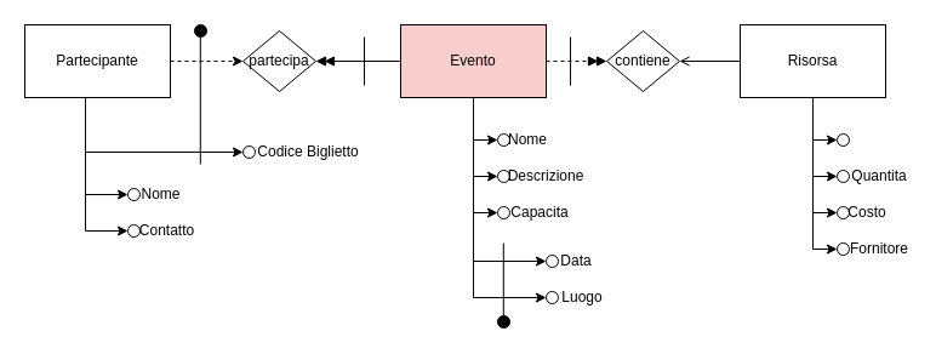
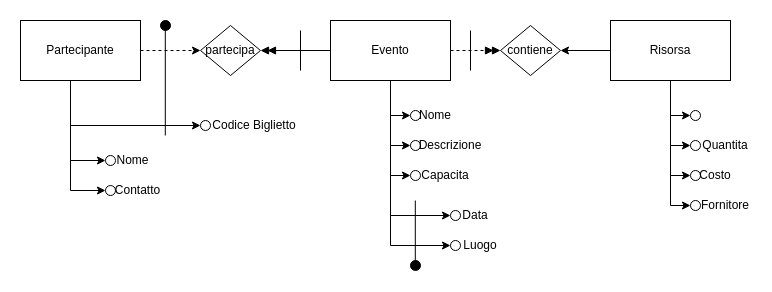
  <mxCell id="0" />
  <mxCell id="1" parent="0" />
  <mxCell id="2" style="edgeStyle=orthogonalEdgeStyle;rounded=0;orthogonalLoop=1;jettySize=auto;html=1;entryX=0;entryY=0.5;entryDx=0;entryDy=0;" edge="1" parent="1" source="9" target="21"><mxGeometry relative="1" as="geometry" /></mxCell>
  <mxCell id="3" style="edgeStyle=orthogonalEdgeStyle;rounded=0;orthogonalLoop=1;jettySize=auto;html=1;entryX=0;entryY=0.5;entryDx=0;entryDy=0;" edge="1" parent="1" source="9" target="23"><mxGeometry relative="1" as="geometry" /></mxCell>
  <mxCell id="4" style="edgeStyle=orthogonalEdgeStyle;rounded=0;orthogonalLoop=1;jettySize=auto;html=1;entryX=0;entryY=0.5;entryDx=0;entryDy=0;" edge="1" parent="1" source="9" target="25"><mxGeometry relative="1" as="geometry" /></mxCell>
  <mxCell id="5" style="edgeStyle=orthogonalEdgeStyle;rounded=0;orthogonalLoop=1;jettySize=auto;html=1;entryX=0;entryY=0.5;entryDx=0;entryDy=0;" edge="1" parent="1" source="9" target="27"><mxGeometry relative="1" as="geometry" /></mxCell>
  <mxCell id="6" style="edgeStyle=orthogonalEdgeStyle;rounded=0;orthogonalLoop=1;jettySize=auto;html=1;entryX=0;entryY=0.5;entryDx=0;entryDy=0;" edge="1" parent="1" source="9" target="29"><mxGeometry relative="1" as="geometry" /></mxCell>
  <mxCell id="7" value="" style="edgeStyle=orthogonalEdgeStyle;rounded=0;orthogonalLoop=1;jettySize=auto;html=1;endArrow=doubleBlock;endFill=1;dashed=1;" edge="1" parent="1" source="9" target="42"><mxGeometry relative="1" as="geometry" /></mxCell>
  <mxCell id="8" style="edgeStyle=orthogonalEdgeStyle;rounded=0;orthogonalLoop=1;jettySize=auto;html=1;entryX=1;entryY=0.5;entryDx=0;entryDy=0;endArrow=doubleBlock;endFill=1;" edge="1" parent="1" source="9" target="43"><mxGeometry relative="1" as="geometry" /></mxCell>
- <mxCell id="9" value="Evento" style="rounded=0;whiteSpace=wrap;html=1;fillColor=#f8cecc;" vertex="1" parent="1"><mxGeometry x="330" y="20" width="120" height="60" as="geometry" /></mxCell>
+ <mxCell id="9" value="Evento" style="rounded=0;whiteSpace=wrap;html=1;" vertex="1" parent="1"><mxGeometry x="330" y="20" width="120" height="60" as="geometry" /></mxCell>
  <mxCell id="10" style="edgeStyle=orthogonalEdgeStyle;rounded=0;orthogonalLoop=1;jettySize=auto;html=1;entryX=0;entryY=0.5;entryDx=0;entryDy=0;" edge="1" parent="1" source="14" target="31"><mxGeometry relative="1" as="geometry"><Array as="points"><mxPoint x="70" y="160" /></Array></mxGeometry></mxCell>
  <mxCell id="11" style="edgeStyle=orthogonalEdgeStyle;rounded=0;orthogonalLoop=1;jettySize=auto;html=1;entryX=0;entryY=0.5;entryDx=0;entryDy=0;" edge="1" parent="1" source="14" target="33"><mxGeometry relative="1" as="geometry"><Array as="points"><mxPoint x="70" y="190" /></Array></mxGeometry></mxCell>
  <mxCell id="12" style="edgeStyle=orthogonalEdgeStyle;rounded=0;orthogonalLoop=1;jettySize=auto;html=1;entryX=0;entryY=0.5;entryDx=0;entryDy=0;dashed=1;" edge="1" parent="1" source="14" target="43"><mxGeometry relative="1" as="geometry" /></mxCell>
  <mxCell id="13" style="edgeStyle=orthogonalEdgeStyle;rounded=0;orthogonalLoop=1;jettySize=auto;html=1;entryX=0;entryY=0.5;entryDx=0;entryDy=0;" edge="1" parent="1" source="14" target="48"><mxGeometry relative="1" as="geometry"><Array as="points"><mxPoint x="70" y="125" /></Array></mxGeometry></mxCell>
  <mxCell id="14" value="Partecipante" style="rounded=0;whiteSpace=wrap;html=1;" vertex="1" parent="1"><mxGeometry x="20" y="20" width="120" height="60" as="geometry" /></mxCell>
  <mxCell id="15" style="edgeStyle=orthogonalEdgeStyle;rounded=0;orthogonalLoop=1;jettySize=auto;html=1;entryX=0;entryY=0.5;entryDx=0;entryDy=0;" edge="1" parent="1" source="20" target="35"><mxGeometry relative="1" as="geometry" /></mxCell>
  <mxCell id="16" style="edgeStyle=orthogonalEdgeStyle;rounded=0;orthogonalLoop=1;jettySize=auto;html=1;entryX=0;entryY=0.5;entryDx=0;entryDy=0;" edge="1" parent="1" source="20" target="36"><mxGeometry relative="1" as="geometry" /></mxCell>
  <mxCell id="17" style="edgeStyle=orthogonalEdgeStyle;rounded=0;orthogonalLoop=1;jettySize=auto;html=1;entryX=0;entryY=0.5;entryDx=0;entryDy=0;" edge="1" parent="1" source="20" target="38"><mxGeometry relative="1" as="geometry" /></mxCell>
  <mxCell id="18" style="edgeStyle=orthogonalEdgeStyle;rounded=0;orthogonalLoop=1;jettySize=auto;html=1;entryX=0;entryY=0.5;entryDx=0;entryDy=0;" edge="1" parent="1" source="20" target="40"><mxGeometry relative="1" as="geometry" /></mxCell>
- <mxCell id="19" style="edgeStyle=orthogonalEdgeStyle;rounded=0;orthogonalLoop=1;jettySize=auto;html=1;endArrow=open;endFill=1;" edge="1" parent="1" source="20" target="42"><mxGeometry relative="1" as="geometry" /></mxCell>
+ <mxCell id="19" style="edgeStyle=orthogonalEdgeStyle;rounded=0;orthogonalLoop=1;jettySize=auto;html=1;endArrow=classic;endFill=1;" edge="1" parent="1" source="20" target="42"><mxGeometry relative="1" as="geometry" /></mxCell>
  <mxCell id="20" value="Risorsa" style="rounded=0;whiteSpace=wrap;html=1;" vertex="1" parent="1"><mxGeometry x="610" y="20" width="120" height="60" as="geometry" /></mxCell>
  <mxCell id="21" value="" style="ellipse;whiteSpace=wrap;html=1;aspect=fixed;" vertex="1" parent="1"><mxGeometry x="410" y="110" width="10" height="10" as="geometry" /></mxCell>
  <mxCell id="22" value="Nome" style="text;html=1;align=center;verticalAlign=middle;whiteSpace=wrap;rounded=0;" vertex="1" parent="1"><mxGeometry x="420" y="100" width="30" height="30" as="geometry" /></mxCell>
  <mxCell id="23" value="" style="ellipse;whiteSpace=wrap;html=1;aspect=fixed;" vertex="1" parent="1"><mxGeometry x="410" y="140" width="10" height="10" as="geometry" /></mxCell>
  <mxCell id="24" value="Descrizione" style="text;html=1;align=center;verticalAlign=middle;whiteSpace=wrap;rounded=0;" vertex="1" parent="1"><mxGeometry x="420" y="130" width="60" height="30" as="geometry" /></mxCell>
  <mxCell id="25" value="" style="ellipse;whiteSpace=wrap;html=1;aspect=fixed;" vertex="1" parent="1"><mxGeometry x="450" y="210" width="10" height="10" as="geometry" /></mxCell>
  <mxCell id="26" value="Data" style="text;html=1;align=center;verticalAlign=middle;whiteSpace=wrap;rounded=0;" vertex="1" parent="1"><mxGeometry x="460" y="200" width="30" height="30" as="geometry" /></mxCell>
  <mxCell id="27" value="" style="ellipse;whiteSpace=wrap;html=1;aspect=fixed;" vertex="1" parent="1"><mxGeometry x="450" y="240" width="10" height="10" as="geometry" /></mxCell>
  <mxCell id="28" value="Luogo" style="text;html=1;align=center;verticalAlign=middle;whiteSpace=wrap;rounded=0;" vertex="1" parent="1"><mxGeometry x="460" y="230" width="40" height="30" as="geometry" /></mxCell>
  <mxCell id="29" value="" style="ellipse;whiteSpace=wrap;html=1;aspect=fixed;" vertex="1" parent="1"><mxGeometry x="410" y="170" width="10" height="10" as="geometry" /></mxCell>
  <mxCell id="30" value="Capacita" style="text;html=1;align=center;verticalAlign=middle;whiteSpace=wrap;rounded=0;" vertex="1" parent="1"><mxGeometry x="420" y="160" width="50" height="30" as="geometry" /></mxCell>
  <mxCell id="31" value="" style="ellipse;whiteSpace=wrap;html=1;aspect=fixed;" vertex="1" parent="1"><mxGeometry x="105" y="155" width="10" height="10" as="geometry" /></mxCell>
  <mxCell id="32" value="Nome" style="text;html=1;align=center;verticalAlign=middle;whiteSpace=wrap;rounded=0;" vertex="1" parent="1"><mxGeometry x="115" y="145" width="35" height="30" as="geometry" /></mxCell>
  <mxCell id="33" value="" style="ellipse;whiteSpace=wrap;html=1;aspect=fixed;" vertex="1" parent="1"><mxGeometry x="105" y="185" width="10" height="10" as="geometry" /></mxCell>
  <mxCell id="34" value="Contatto" style="text;html=1;align=center;verticalAlign=middle;whiteSpace=wrap;rounded=0;" vertex="1" parent="1"><mxGeometry x="115" y="175" width="45" height="30" as="geometry" /></mxCell>
  <mxCell id="35" value="" style="ellipse;whiteSpace=wrap;html=1;aspect=fixed;" vertex="1" parent="1"><mxGeometry x="690" y="110" width="10" height="10" as="geometry" /></mxCell>
  <mxCell id="36" value="" style="ellipse;whiteSpace=wrap;html=1;aspect=fixed;" vertex="1" parent="1"><mxGeometry x="690" y="140" width="10" height="10" as="geometry" /></mxCell>
  <mxCell id="37" value="Quantita" style="text;html=1;align=center;verticalAlign=middle;whiteSpace=wrap;rounded=0;" vertex="1" parent="1"><mxGeometry x="700" y="130" width="50" height="30" as="geometry" /></mxCell>
  <mxCell id="38" value="" style="ellipse;whiteSpace=wrap;html=1;aspect=fixed;" vertex="1" parent="1"><mxGeometry x="690" y="170" width="10" height="10" as="geometry" /></mxCell>
  <mxCell id="39" value="Costo" style="text;html=1;align=center;verticalAlign=middle;whiteSpace=wrap;rounded=0;" vertex="1" parent="1"><mxGeometry x="700" y="160" width="30" height="30" as="geometry" /></mxCell>
  <mxCell id="40" value="" style="ellipse;whiteSpace=wrap;html=1;aspect=fixed;" vertex="1" parent="1"><mxGeometry x="690" y="200" width="10" height="10" as="geometry" /></mxCell>
  <mxCell id="41" value="Fornitore" style="text;html=1;align=center;verticalAlign=middle;whiteSpace=wrap;rounded=0;" vertex="1" parent="1"><mxGeometry x="700" y="190" width="50" height="30" as="geometry" /></mxCell>
  <mxCell id="42" value="contiene" style="rhombus;whiteSpace=wrap;html=1;" vertex="1" parent="1"><mxGeometry x="500" y="25" width="60" height="50" as="geometry" /></mxCell>
  <mxCell id="43" value="partecipa" style="rhombus;whiteSpace=wrap;html=1;" vertex="1" parent="1"><mxGeometry x="200" y="25" width="60" height="50" as="geometry" /></mxCell>
  <mxCell id="44" value="" style="endArrow=none;html=1;rounded=0;" edge="1" parent="1"><mxGeometry width="50" height="50" relative="1" as="geometry"><mxPoint x="470" y="70" as="sourcePoint" /><mxPoint x="470" y="30" as="targetPoint" /></mxGeometry></mxCell>
  <mxCell id="45" value="" style="endArrow=none;html=1;rounded=0;" edge="1" parent="1"><mxGeometry width="50" height="50" relative="1" as="geometry"><mxPoint x="300" y="70" as="sourcePoint" /><mxPoint x="300" y="30" as="targetPoint" /></mxGeometry></mxCell>
  <mxCell id="46" value="" style="endArrow=none;html=1;rounded=0;" edge="1" parent="1"><mxGeometry width="50" height="50" relative="1" as="geometry"><mxPoint x="414.8" y="260" as="sourcePoint" /><mxPoint x="414.8" y="200" as="targetPoint" /></mxGeometry></mxCell>
  <mxCell id="47" value="" style="ellipse;whiteSpace=wrap;html=1;aspect=fixed;fillColor=#000000;" vertex="1" parent="1"><mxGeometry x="410" y="260" width="10" height="10" as="geometry" /></mxCell>
  <mxCell id="48" value="" style="ellipse;whiteSpace=wrap;html=1;aspect=fixed;fillColor=none;" vertex="1" parent="1"><mxGeometry x="200" y="120" width="10" height="10" as="geometry" /></mxCell>
  <mxCell id="49" value="Codice Biglietto" style="text;html=1;align=center;verticalAlign=middle;whiteSpace=wrap;rounded=0;" vertex="1" parent="1"><mxGeometry x="210" y="110" width="87.5" height="30" as="geometry" /></mxCell>
  <mxCell id="50" value="" style="endArrow=none;html=1;rounded=0;" edge="1" parent="1"><mxGeometry width="50" height="50" relative="1" as="geometry"><mxPoint x="164.8" y="135" as="sourcePoint" /><mxPoint x="164.8" y="25" as="targetPoint" /></mxGeometry></mxCell>
  <mxCell id="51" value="" style="ellipse;whiteSpace=wrap;html=1;aspect=fixed;fillColor=#000000;" vertex="1" parent="1"><mxGeometry x="160" y="20" width="10" height="10" as="geometry" /></mxCell>
